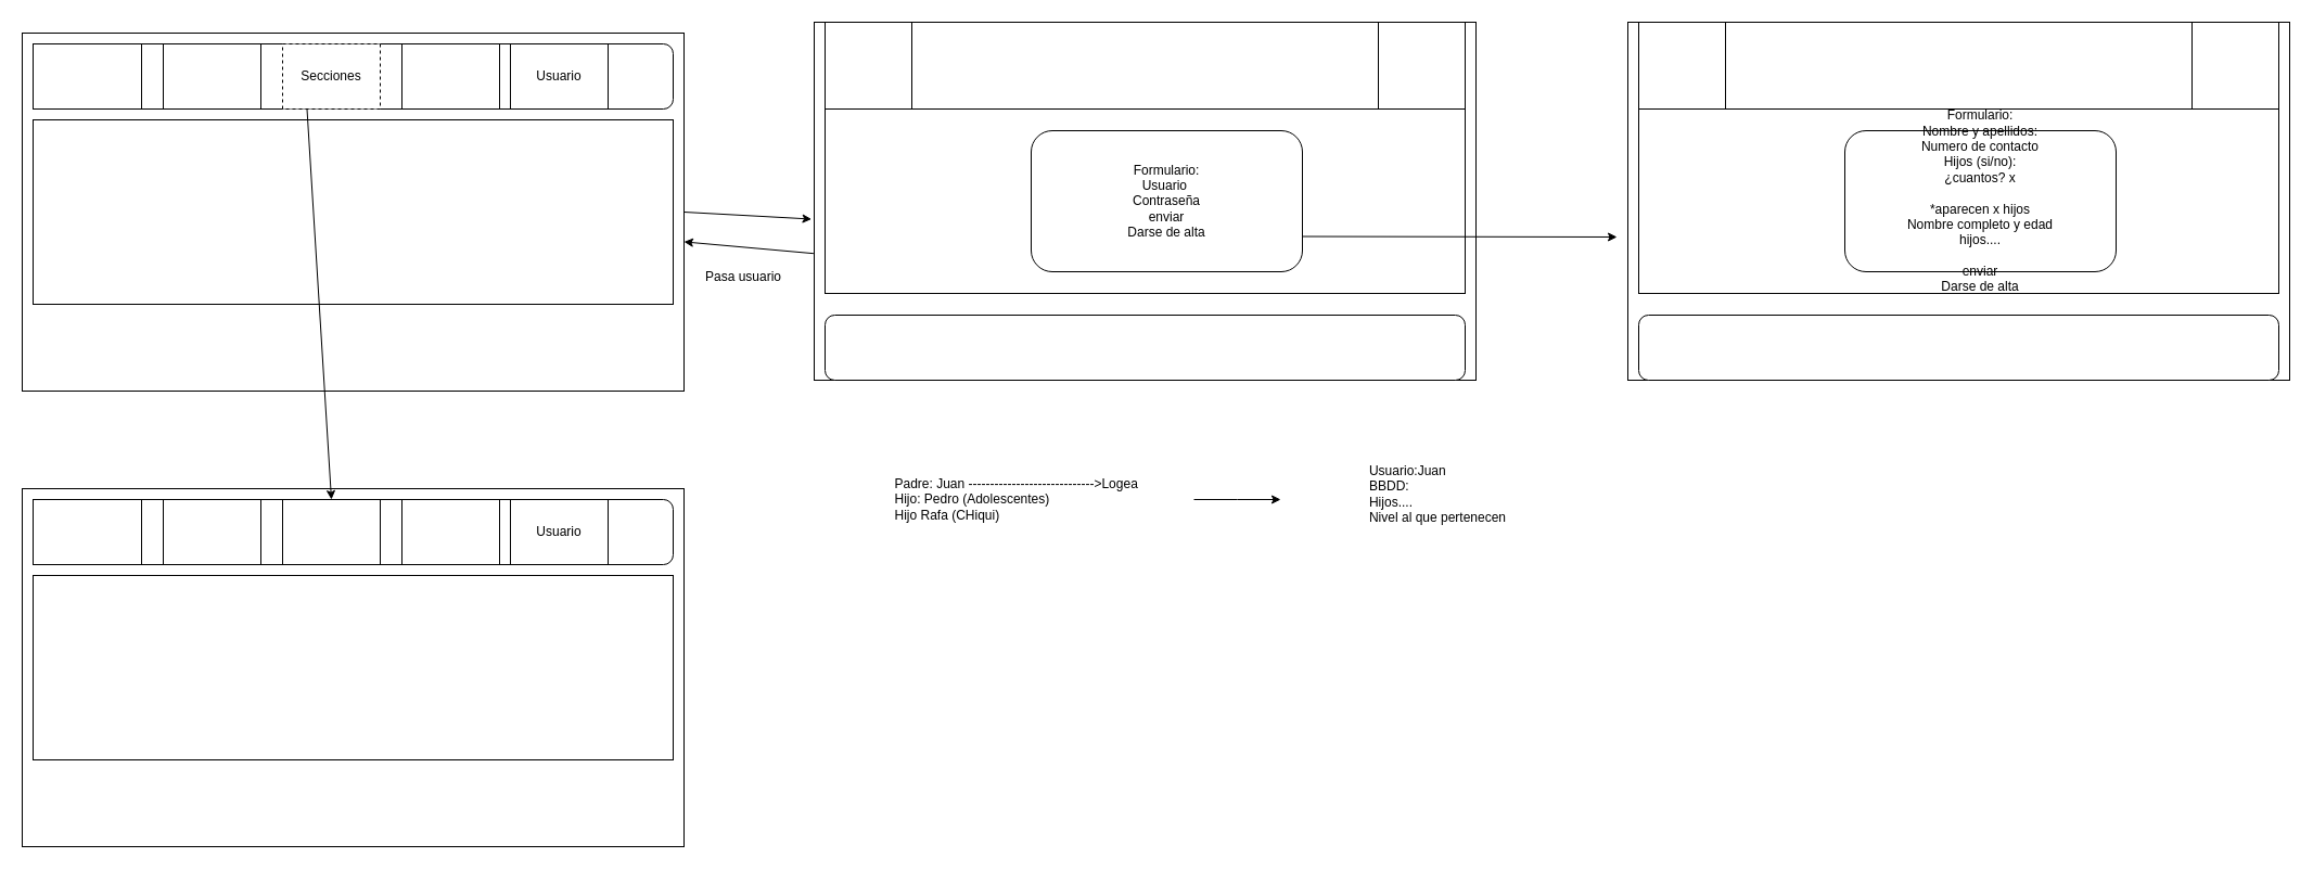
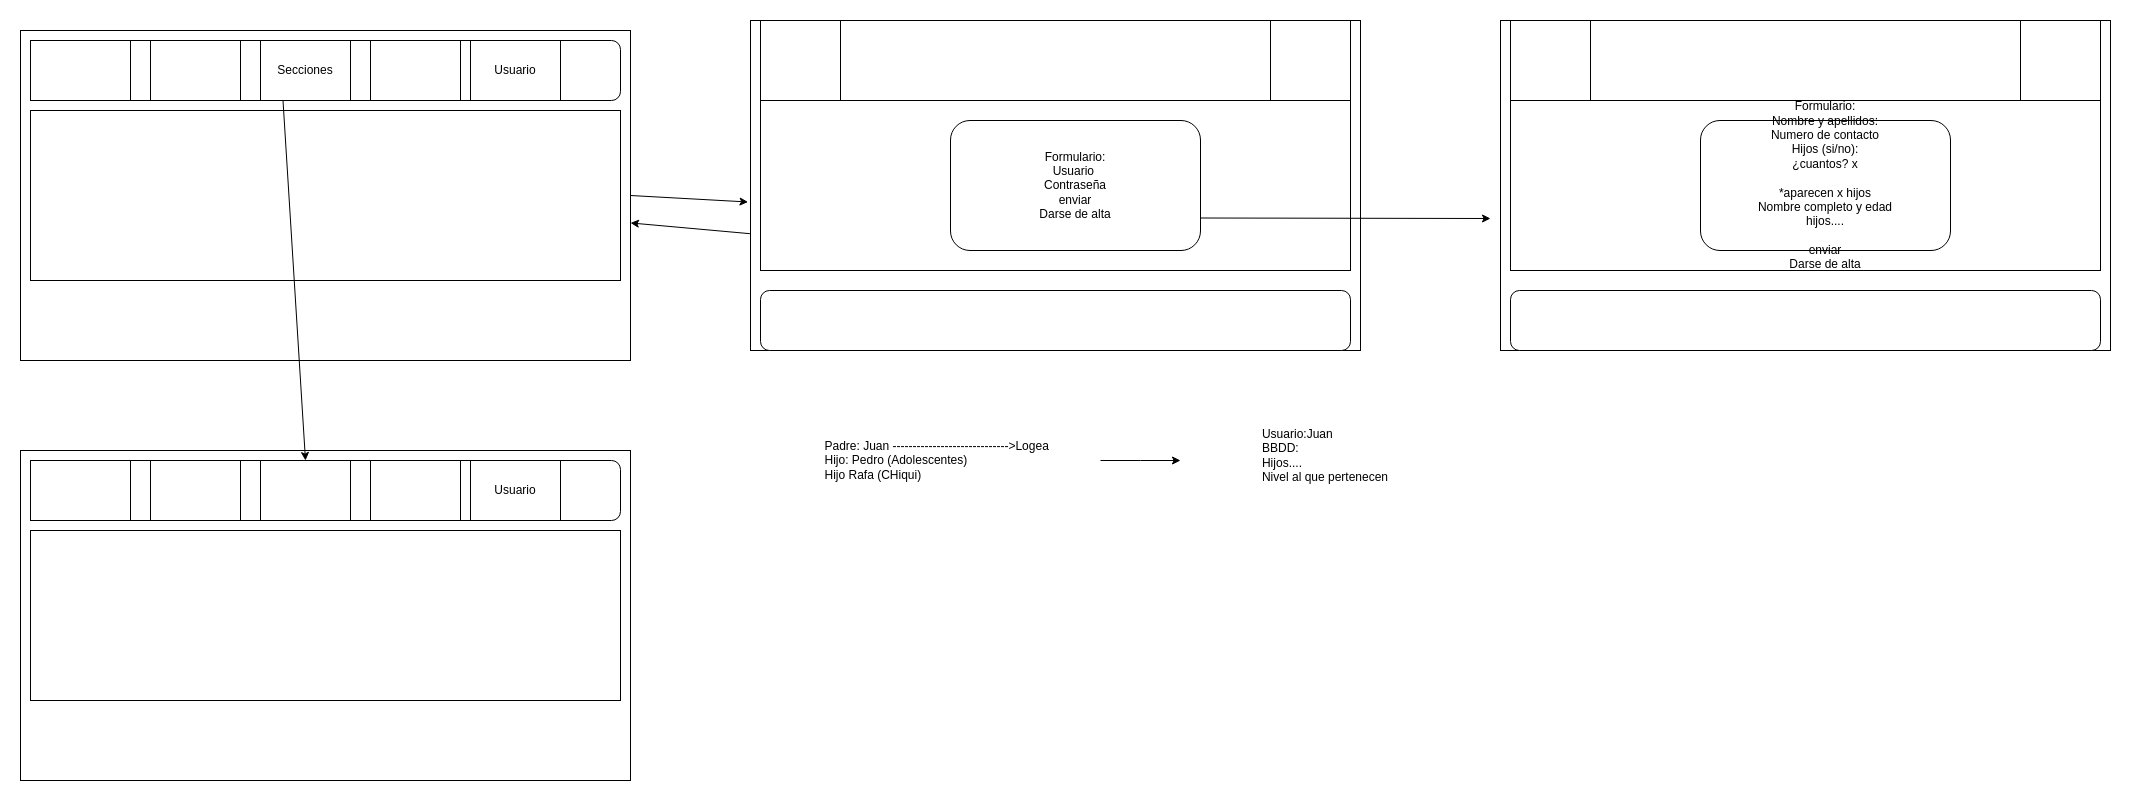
  <mxCell id="0" />
  <mxCell id="1" parent="0" />
  <mxCell id="2" value="" style="rounded=0;whiteSpace=wrap;html=1;" vertex="1" parent="1"><mxGeometry x="20" y="30" width="610" height="330" as="geometry" /></mxCell>
  <mxCell id="3" value="" style="rounded=1;whiteSpace=wrap;html=1;" vertex="1" parent="1"><mxGeometry x="30" y="40" width="590" height="60" as="geometry" /></mxCell>
  <mxCell id="4" value="" style="rounded=0;whiteSpace=wrap;html=1;" vertex="1" parent="1"><mxGeometry x="30" y="110" width="590" height="170" as="geometry" /></mxCell>
  <mxCell id="5" value="" style="rounded=0;whiteSpace=wrap;html=1;" vertex="1" parent="1"><mxGeometry x="30" y="40" width="100" height="60" as="geometry" /></mxCell>
  <mxCell id="6" value="" style="rounded=0;whiteSpace=wrap;html=1;" vertex="1" parent="1"><mxGeometry x="150" y="40" width="90" height="60" as="geometry" /></mxCell>
- <mxCell id="7" value="Secciones" style="rounded=0;whiteSpace=wrap;html=1;dashed=1;" vertex="1" parent="1"><mxGeometry x="260" y="40" width="90" height="60" as="geometry" /></mxCell>
+ <mxCell id="7" value="Secciones" style="rounded=0;whiteSpace=wrap;html=1;" vertex="1" parent="1"><mxGeometry x="260" y="40" width="90" height="60" as="geometry" /></mxCell>
  <mxCell id="8" value="" style="rounded=0;whiteSpace=wrap;html=1;" vertex="1" parent="1"><mxGeometry x="370" y="40" width="90" height="60" as="geometry" /></mxCell>
  <mxCell id="9" value="Usuario" style="rounded=0;whiteSpace=wrap;html=1;" vertex="1" parent="1"><mxGeometry x="470" y="40" width="90" height="60" as="geometry" /></mxCell>
  <mxCell id="10" value="" style="rounded=0;whiteSpace=wrap;html=1;" vertex="1" parent="1"><mxGeometry x="750" y="20" width="610" height="330" as="geometry" /></mxCell>
  <mxCell id="11" value="" style="rounded=0;whiteSpace=wrap;html=1;" vertex="1" parent="1"><mxGeometry x="760" y="100" width="590" height="170" as="geometry" /></mxCell>
  <mxCell id="12" value="" style="endArrow=classic;html=1;rounded=0;exitX=1;exitY=0.5;exitDx=0;exitDy=0;entryX=-0.004;entryY=0.55;entryDx=0;entryDy=0;entryPerimeter=0;" edge="1" parent="1" source="2" target="10"><mxGeometry width="50" height="50" relative="1" as="geometry"><mxPoint x="320" y="290" as="sourcePoint" /><mxPoint x="370" y="240" as="targetPoint" /></mxGeometry></mxCell>
  <mxCell id="13" value="" style="whiteSpace=wrap;html=1;aspect=fixed;" vertex="1" parent="1"><mxGeometry x="760" y="20" width="80" height="80" as="geometry" /></mxCell>
  <mxCell id="14" value="" style="whiteSpace=wrap;html=1;aspect=fixed;" vertex="1" parent="1"><mxGeometry x="1270" y="20" width="80" height="80" as="geometry" /></mxCell>
  <mxCell id="15" value="" style="rounded=1;whiteSpace=wrap;html=1;" vertex="1" parent="1"><mxGeometry x="760" y="290" width="590" height="60" as="geometry" /></mxCell>
  <mxCell id="16" value="Formulario:&lt;br&gt;Usuario&amp;nbsp;&lt;br&gt;Contraseña&lt;br&gt;enviar&lt;br&gt;Darse de alta" style="rounded=1;whiteSpace=wrap;html=1;" vertex="1" parent="1"><mxGeometry x="950" y="120" width="250" height="130" as="geometry" /></mxCell>
  <mxCell id="17" value="" style="endArrow=classic;html=1;rounded=0;exitX=-0.001;exitY=0.646;exitDx=0;exitDy=0;exitPerimeter=0;" edge="1" parent="1" source="10" target="2"><mxGeometry width="50" height="50" relative="1" as="geometry"><mxPoint x="910" y="220" as="sourcePoint" /><mxPoint x="960" y="170" as="targetPoint" /></mxGeometry></mxCell>
- <mxCell id="18" value="Pasa usuario" style="text;html=1;strokeColor=none;fillColor=none;align=center;verticalAlign=middle;whiteSpace=wrap;rounded=0;" vertex="1" parent="1"><mxGeometry x="640" y="240" width="90" height="30" as="geometry" /></mxCell>
  <mxCell id="19" value="" style="rounded=0;whiteSpace=wrap;html=1;" vertex="1" parent="1"><mxGeometry x="20" y="450" width="610" height="330" as="geometry" /></mxCell>
  <mxCell id="20" value="" style="rounded=1;whiteSpace=wrap;html=1;" vertex="1" parent="1"><mxGeometry x="30" y="460" width="590" height="60" as="geometry" /></mxCell>
  <mxCell id="21" value="" style="rounded=0;whiteSpace=wrap;html=1;" vertex="1" parent="1"><mxGeometry x="30" y="530" width="590" height="170" as="geometry" /></mxCell>
  <mxCell id="22" value="" style="rounded=0;whiteSpace=wrap;html=1;" vertex="1" parent="1"><mxGeometry x="30" y="460" width="100" height="60" as="geometry" /></mxCell>
  <mxCell id="23" value="" style="rounded=0;whiteSpace=wrap;html=1;" vertex="1" parent="1"><mxGeometry x="150" y="460" width="90" height="60" as="geometry" /></mxCell>
  <mxCell id="24" value="" style="rounded=0;whiteSpace=wrap;html=1;" vertex="1" parent="1"><mxGeometry x="260" y="460" width="90" height="60" as="geometry" /></mxCell>
  <mxCell id="25" value="" style="rounded=0;whiteSpace=wrap;html=1;" vertex="1" parent="1"><mxGeometry x="370" y="460" width="90" height="60" as="geometry" /></mxCell>
  <mxCell id="26" value="Usuario" style="rounded=0;whiteSpace=wrap;html=1;" vertex="1" parent="1"><mxGeometry x="470" y="460" width="90" height="60" as="geometry" /></mxCell>
  <mxCell id="27" value="" style="endArrow=classic;html=1;rounded=0;exitX=0.25;exitY=1;exitDx=0;exitDy=0;entryX=0.5;entryY=0;entryDx=0;entryDy=0;" edge="1" parent="1" source="7" target="24"><mxGeometry width="50" height="50" relative="1" as="geometry"><mxPoint x="570" y="360" as="sourcePoint" /><mxPoint x="620" y="310" as="targetPoint" /></mxGeometry></mxCell>
  <mxCell id="28" style="edgeStyle=orthogonalEdgeStyle;rounded=0;orthogonalLoop=1;jettySize=auto;html=1;" edge="1" parent="1" source="29"><mxGeometry relative="1" as="geometry"><mxPoint x="1180" y="460" as="targetPoint" /></mxGeometry></mxCell>
  <mxCell id="29" value="&lt;div style=&quot;text-align: justify;&quot;&gt;&lt;span style=&quot;background-color: initial;&quot;&gt;Padre: Juan -----------------------------&amp;gt;Logea&amp;nbsp;&amp;nbsp;&lt;/span&gt;&lt;/div&gt;&lt;div style=&quot;text-align: justify;&quot;&gt;&lt;span style=&quot;background-color: initial;&quot;&gt;Hijo: Pedro (Adolescentes)&lt;/span&gt;&lt;/div&gt;&lt;div style=&quot;text-align: justify;&quot;&gt;&lt;span style=&quot;background-color: initial;&quot;&gt;Hijo Rafa (CHiqui)&lt;/span&gt;&lt;/div&gt;" style="text;html=1;strokeColor=none;fillColor=none;align=center;verticalAlign=middle;whiteSpace=wrap;rounded=0;" vertex="1" parent="1"><mxGeometry x="780" y="400" width="320" height="120" as="geometry" /></mxCell>
  <mxCell id="30" value="&lt;div style=&quot;text-align: justify;&quot;&gt;&lt;span style=&quot;background-color: initial;&quot;&gt;Usuario:Juan&lt;/span&gt;&lt;/div&gt;&lt;div style=&quot;text-align: justify;&quot;&gt;&lt;span style=&quot;background-color: initial;&quot;&gt;BBDD:&lt;/span&gt;&lt;/div&gt;&lt;div style=&quot;text-align: justify;&quot;&gt;&lt;span style=&quot;background-color: initial;&quot;&gt;Hijos....&lt;/span&gt;&lt;/div&gt;&lt;div style=&quot;text-align: justify;&quot;&gt;&lt;span style=&quot;background-color: initial;&quot;&gt;Nivel al que pertenecen&lt;/span&gt;&lt;/div&gt;" style="text;html=1;strokeColor=none;fillColor=none;align=center;verticalAlign=middle;whiteSpace=wrap;rounded=0;" vertex="1" parent="1"><mxGeometry x="1210" y="420" width="230" height="70" as="geometry" /></mxCell>
  <mxCell id="31" value="" style="endArrow=classic;html=1;rounded=0;exitX=1;exitY=0.75;exitDx=0;exitDy=0;" edge="1" parent="1" source="16"><mxGeometry width="50" height="50" relative="1" as="geometry"><mxPoint x="850" y="220" as="sourcePoint" /><mxPoint x="1490" y="218" as="targetPoint" /></mxGeometry></mxCell>
  <mxCell id="32" value="" style="rounded=0;whiteSpace=wrap;html=1;" vertex="1" parent="1"><mxGeometry x="1500" y="20" width="610" height="330" as="geometry" /></mxCell>
  <mxCell id="33" value="" style="rounded=0;whiteSpace=wrap;html=1;" vertex="1" parent="1"><mxGeometry x="1510" y="100" width="590" height="170" as="geometry" /></mxCell>
  <mxCell id="34" value="" style="whiteSpace=wrap;html=1;aspect=fixed;" vertex="1" parent="1"><mxGeometry x="1510" y="20" width="80" height="80" as="geometry" /></mxCell>
  <mxCell id="35" value="" style="whiteSpace=wrap;html=1;aspect=fixed;" vertex="1" parent="1"><mxGeometry x="2020" y="20" width="80" height="80" as="geometry" /></mxCell>
  <mxCell id="36" value="" style="rounded=1;whiteSpace=wrap;html=1;" vertex="1" parent="1"><mxGeometry x="1510" y="290" width="590" height="60" as="geometry" /></mxCell>
  <mxCell id="37" value="Formulario:&lt;br&gt;Nombre y apellidos:&lt;br&gt;Numero de contacto&lt;br&gt;Hijos (si/no):&lt;br&gt;¿cuantos? x&lt;br&gt;&lt;br&gt;*aparecen x hijos&lt;br&gt;Nombre completo y edad&lt;br&gt;hijos....&lt;br&gt;&lt;br&gt;enviar&lt;br&gt;Darse de alta" style="rounded=1;whiteSpace=wrap;html=1;" vertex="1" parent="1"><mxGeometry x="1700" y="120" width="250" height="130" as="geometry" /></mxCell>
